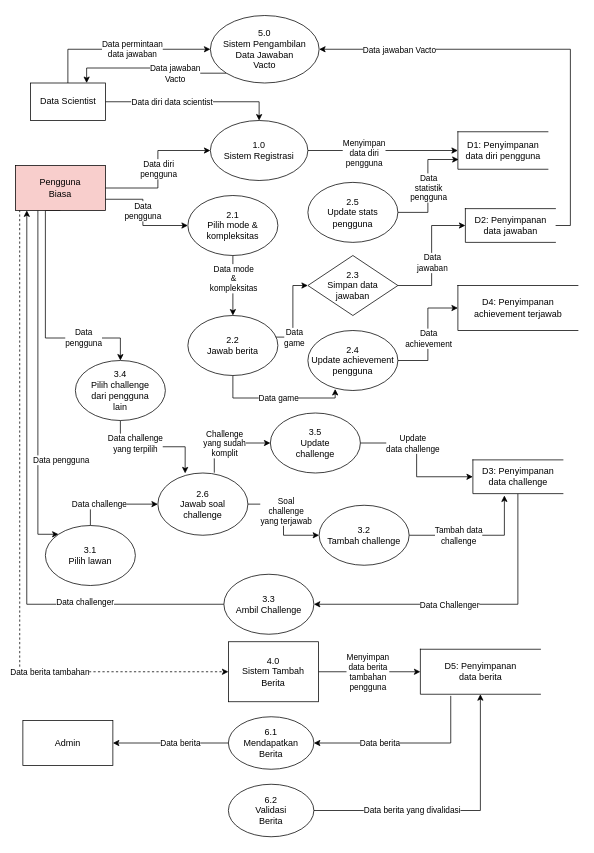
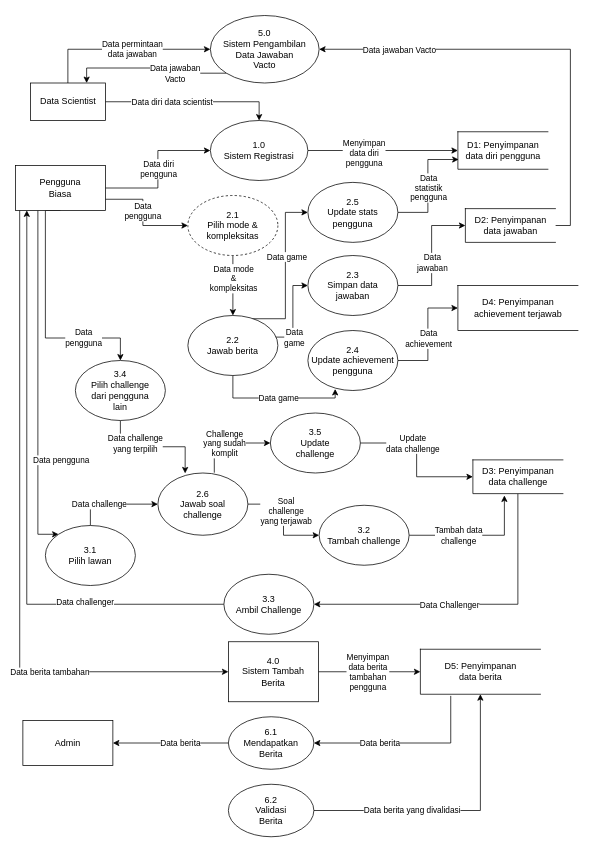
  <mxCell id="0" />
  <mxCell id="1" parent="0" />
  <mxCell id="2" style="edgeStyle=orthogonalEdgeStyle;rounded=0;orthogonalLoop=1;jettySize=auto;html=1;entryX=0;entryY=0.5;entryDx=0;entryDy=0;" edge="1" parent="1" source="4" target="16"><mxGeometry relative="1" as="geometry" /></mxCell>
  <mxCell id="3" value="Menyimpan&lt;br&gt;data diri&lt;br&gt;pengguna" style="edgeLabel;html=1;align=center;verticalAlign=middle;resizable=0;points=[];" vertex="1" connectable="0" parent="2"><mxGeometry x="-0.263" y="-3" relative="1" as="geometry"><mxPoint as="offset" /></mxGeometry></mxCell>
  <mxCell id="4" value="1.0&lt;br&gt;Sistem Registrasi" style="ellipse;whiteSpace=wrap;html=1;" vertex="1" parent="1"><mxGeometry x="280" y="160" width="130" height="80" as="geometry" /></mxCell>
  <mxCell id="5" style="edgeStyle=orthogonalEdgeStyle;rounded=0;orthogonalLoop=1;jettySize=auto;html=1;entryX=0;entryY=0.5;entryDx=0;entryDy=0;" edge="1" parent="1" source="15" target="4"><mxGeometry relative="1" as="geometry" /></mxCell>
  <mxCell id="6" value="Data diri&lt;br&gt;pengguna" style="edgeLabel;html=1;align=center;verticalAlign=middle;resizable=0;points=[];" vertex="1" connectable="0" parent="5"><mxGeometry x="0.143" y="-1" relative="1" as="geometry"><mxPoint x="-1" y="13.33" as="offset" /></mxGeometry></mxCell>
  <mxCell id="7" style="edgeStyle=orthogonalEdgeStyle;rounded=0;orthogonalLoop=1;jettySize=auto;html=1;exitX=1;exitY=0.75;exitDx=0;exitDy=0;entryX=0;entryY=0.5;entryDx=0;entryDy=0;" edge="1" parent="1" source="15" target="67"><mxGeometry relative="1" as="geometry"><mxPoint x="370" y="390" as="targetPoint" /><Array as="points"><mxPoint x="190" y="265" /><mxPoint x="190" y="300" /></Array></mxGeometry></mxCell>
  <mxCell id="8" value="Data&lt;br&gt;pengguna" style="edgeLabel;html=1;align=center;verticalAlign=middle;resizable=0;points=[];" vertex="1" connectable="0" parent="7"><mxGeometry x="-0.33" y="-10" relative="1" as="geometry"><mxPoint y="5" as="offset" /></mxGeometry></mxCell>
- <mxCell id="9" style="edgeStyle=orthogonalEdgeStyle;rounded=0;orthogonalLoop=1;jettySize=auto;html=1;exitX=0.048;exitY=0.988;exitDx=0;exitDy=0;entryX=0;entryY=0.5;entryDx=0;entryDy=0;exitPerimeter=0;dashed=1;" edge="1" parent="1" source="15" target="31"><mxGeometry relative="1" as="geometry" /></mxCell>
+ <mxCell id="9" style="edgeStyle=orthogonalEdgeStyle;rounded=0;orthogonalLoop=1;jettySize=auto;html=1;exitX=0.048;exitY=0.988;exitDx=0;exitDy=0;entryX=0;entryY=0.5;entryDx=0;entryDy=0;exitPerimeter=0;" edge="1" parent="1" source="15" target="31"><mxGeometry relative="1" as="geometry" /></mxCell>
  <mxCell id="10" value="Data berita tambahan" style="edgeLabel;html=1;align=center;verticalAlign=middle;resizable=0;points=[];" vertex="1" connectable="0" parent="9"><mxGeometry x="0.404" y="1" relative="1" as="geometry"><mxPoint x="27.5" y="1" as="offset" /></mxGeometry></mxCell>
  <mxCell id="11" style="edgeStyle=orthogonalEdgeStyle;rounded=0;orthogonalLoop=1;jettySize=auto;html=1;exitX=0.25;exitY=1;exitDx=0;exitDy=0;entryX=0;entryY=0;entryDx=0;entryDy=0;" edge="1" parent="1" source="15" target="24"><mxGeometry relative="1" as="geometry"><Array as="points"><mxPoint x="50" y="712" /></Array></mxGeometry></mxCell>
  <mxCell id="12" value="Data pengguna" style="edgeLabel;html=1;align=center;verticalAlign=middle;resizable=0;points=[];" vertex="1" connectable="0" parent="11"><mxGeometry x="0.409" y="2" relative="1" as="geometry"><mxPoint x="28" y="8.21" as="offset" /></mxGeometry></mxCell>
  <mxCell id="13" style="edgeStyle=orthogonalEdgeStyle;rounded=0;orthogonalLoop=1;jettySize=auto;html=1;exitX=0.5;exitY=1;exitDx=0;exitDy=0;entryX=0.5;entryY=0;entryDx=0;entryDy=0;" edge="1" parent="1" source="15" target="61"><mxGeometry relative="1" as="geometry"><Array as="points"><mxPoint x="60" y="280" /><mxPoint x="60" y="450" /><mxPoint x="160" y="450" /></Array></mxGeometry></mxCell>
  <mxCell id="14" value="Data&lt;br&gt;pengguna" style="edgeLabel;html=1;align=center;verticalAlign=middle;resizable=0;points=[];" vertex="1" connectable="0" parent="13"><mxGeometry x="0.472" y="1" relative="1" as="geometry"><mxPoint x="4.29" as="offset" /></mxGeometry></mxCell>
- <mxCell id="15" value="Pengguna&lt;br&gt;Biasa" style="rounded=0;whiteSpace=wrap;html=1;fillColor=#f8cecc;" vertex="1" parent="1"><mxGeometry x="20" y="220" width="120" height="60" as="geometry" /></mxCell>
+ <mxCell id="15" value="Pengguna&lt;br&gt;Biasa" style="rounded=0;whiteSpace=wrap;html=1;" vertex="1" parent="1"><mxGeometry x="20" y="220" width="120" height="60" as="geometry" /></mxCell>
  <mxCell id="16" value="D1: Penyimpanan&lt;br&gt;data diri pengguna" style="html=1;dashed=0;whitespace=wrap;shape=partialRectangle;right=0;" vertex="1" parent="1"><mxGeometry x="610" y="175" width="120" height="50" as="geometry" /></mxCell>
  <mxCell id="17" style="edgeStyle=orthogonalEdgeStyle;rounded=0;orthogonalLoop=1;jettySize=auto;html=1;entryX=1;entryY=0.5;entryDx=0;entryDy=0;exitX=1;exitY=0.5;exitDx=0;exitDy=0;" edge="1" parent="1" source="19" target="42"><mxGeometry relative="1" as="geometry"><Array as="points"><mxPoint x="760" y="300" /><mxPoint x="760" y="65" /></Array></mxGeometry></mxCell>
  <mxCell id="18" value="Data jawaban Vacto" style="edgeLabel;html=1;align=center;verticalAlign=middle;resizable=0;points=[];" vertex="1" connectable="0" parent="17"><mxGeometry x="0.697" y="5" relative="1" as="geometry"><mxPoint x="17.41" y="-5" as="offset" /></mxGeometry></mxCell>
  <mxCell id="19" value="D2: Penyimpanan&lt;br&gt;data jawaban" style="html=1;dashed=0;whitespace=wrap;shape=partialRectangle;right=0;" vertex="1" parent="1"><mxGeometry x="620" y="277.5" width="120" height="45" as="geometry" /></mxCell>
  <mxCell id="20" style="edgeStyle=orthogonalEdgeStyle;rounded=0;orthogonalLoop=1;jettySize=auto;html=1;exitX=0;exitY=0.5;exitDx=0;exitDy=0;entryX=0.127;entryY=0.998;entryDx=0;entryDy=0;entryPerimeter=0;" edge="1" parent="1" source="50" target="15"><mxGeometry relative="1" as="geometry"><Array as="points"><mxPoint x="35" y="805" /></Array></mxGeometry></mxCell>
  <mxCell id="21" value="Data challenger" style="edgeLabel;html=1;align=center;verticalAlign=middle;resizable=0;points=[];" vertex="1" connectable="0" parent="20"><mxGeometry x="-0.318" y="-3" relative="1" as="geometry"><mxPoint x="74" y="3" as="offset" /></mxGeometry></mxCell>
  <mxCell id="22" style="edgeStyle=orthogonalEdgeStyle;rounded=0;orthogonalLoop=1;jettySize=auto;html=1;exitX=0.5;exitY=0;exitDx=0;exitDy=0;entryX=0;entryY=0.5;entryDx=0;entryDy=0;" edge="1" parent="1" source="24" target="55"><mxGeometry relative="1" as="geometry"><Array as="points"><mxPoint x="120" y="672" /><mxPoint x="210" y="672" /></Array></mxGeometry></mxCell>
  <mxCell id="23" value="Data challenge" style="edgeLabel;html=1;align=center;verticalAlign=middle;resizable=0;points=[];" vertex="1" connectable="0" parent="22"><mxGeometry x="-0.377" relative="1" as="geometry"><mxPoint x="3" as="offset" /></mxGeometry></mxCell>
  <mxCell id="24" value="3.1&lt;br&gt;Pilih lawan" style="ellipse;whiteSpace=wrap;html=1;" vertex="1" parent="1"><mxGeometry x="60" y="700" width="120" height="80" as="geometry" /></mxCell>
  <mxCell id="25" style="edgeStyle=orthogonalEdgeStyle;rounded=0;orthogonalLoop=1;jettySize=auto;html=1;exitX=0.5;exitY=1;exitDx=0;exitDy=0;entryX=1;entryY=0.5;entryDx=0;entryDy=0;" edge="1" parent="1" source="27" target="50"><mxGeometry relative="1" as="geometry" /></mxCell>
  <mxCell id="26" value="Data Challenger" style="edgeLabel;html=1;align=center;verticalAlign=middle;resizable=0;points=[];" vertex="1" connectable="0" parent="25"><mxGeometry x="-0.084" y="1" relative="1" as="geometry"><mxPoint x="-47.5" y="-1" as="offset" /></mxGeometry></mxCell>
  <mxCell id="27" value="D3: Penyimpanan&lt;br&gt;data challenge" style="html=1;dashed=0;whitespace=wrap;shape=partialRectangle;right=0;" vertex="1" parent="1"><mxGeometry x="630" y="612.5" width="120" height="45" as="geometry" /></mxCell>
  <mxCell id="28" value="D4: Penyimpanan&lt;br&gt;achievement terjawab" style="html=1;dashed=0;whitespace=wrap;shape=partialRectangle;right=0;" vertex="1" parent="1"><mxGeometry x="610" y="380" width="160" height="60" as="geometry" /></mxCell>
  <mxCell id="29" style="edgeStyle=orthogonalEdgeStyle;rounded=0;orthogonalLoop=1;jettySize=auto;html=1;exitX=1;exitY=0.5;exitDx=0;exitDy=0;entryX=0;entryY=0.5;entryDx=0;entryDy=0;" edge="1" parent="1" source="31" target="34"><mxGeometry relative="1" as="geometry" /></mxCell>
  <mxCell id="30" value="Menyimpan&lt;br&gt;data berita&lt;br&gt;tambahan&lt;br&gt;pengguna" style="edgeLabel;html=1;align=center;verticalAlign=middle;resizable=0;points=[];" vertex="1" connectable="0" parent="29"><mxGeometry x="-0.217" y="-4" relative="1" as="geometry"><mxPoint x="12.67" y="-4" as="offset" /></mxGeometry></mxCell>
  <mxCell id="31" value="4.0&lt;br&gt;Sistem Tambah&lt;br&gt;Berita" style="whiteSpace=wrap;html=1;rounded=0;" vertex="1" parent="1"><mxGeometry x="304" y="855" width="120" height="80" as="geometry" /></mxCell>
  <mxCell id="32" style="edgeStyle=orthogonalEdgeStyle;rounded=0;orthogonalLoop=1;jettySize=auto;html=1;exitX=0.253;exitY=1.036;exitDx=0;exitDy=0;entryX=1;entryY=0.5;entryDx=0;entryDy=0;exitPerimeter=0;" edge="1" parent="1" source="34" target="48"><mxGeometry relative="1" as="geometry"><Array as="points"><mxPoint x="601" y="990" /></Array></mxGeometry></mxCell>
  <mxCell id="33" value="Data berita" style="edgeLabel;html=1;align=center;verticalAlign=middle;resizable=0;points=[];" vertex="1" connectable="0" parent="32"><mxGeometry x="0.485" y="2" relative="1" as="geometry"><mxPoint x="24.35" y="-2" as="offset" /></mxGeometry></mxCell>
  <mxCell id="34" value="D5: Penyimpanan&lt;br&gt;data berita" style="html=1;dashed=0;whitespace=wrap;shape=partialRectangle;right=0;" vertex="1" parent="1"><mxGeometry x="560" y="865" width="160" height="60" as="geometry" /></mxCell>
  <mxCell id="35" style="edgeStyle=orthogonalEdgeStyle;rounded=0;orthogonalLoop=1;jettySize=auto;html=1;exitX=1;exitY=0.5;exitDx=0;exitDy=0;entryX=0.5;entryY=0;entryDx=0;entryDy=0;" edge="1" parent="1" source="39" target="4"><mxGeometry relative="1" as="geometry" /></mxCell>
  <mxCell id="36" value="Data diri data scientist" style="edgeLabel;html=1;align=center;verticalAlign=middle;resizable=0;points=[];" vertex="1" connectable="0" parent="35"><mxGeometry x="-0.645" y="3" relative="1" as="geometry"><mxPoint x="47" y="3" as="offset" /></mxGeometry></mxCell>
  <mxCell id="37" style="edgeStyle=orthogonalEdgeStyle;rounded=0;orthogonalLoop=1;jettySize=auto;html=1;exitX=0.5;exitY=0;exitDx=0;exitDy=0;entryX=0;entryY=0.5;entryDx=0;entryDy=0;" edge="1" parent="1" source="39" target="42"><mxGeometry relative="1" as="geometry" /></mxCell>
  <mxCell id="38" value="Data permintaan&lt;br&gt;data jawaban" style="edgeLabel;html=1;align=center;verticalAlign=middle;resizable=0;points=[];" vertex="1" connectable="0" parent="37"><mxGeometry x="0.107" y="1" relative="1" as="geometry"><mxPoint as="offset" /></mxGeometry></mxCell>
  <mxCell id="39" value="Data Scientist" style="html=1;dashed=0;whitespace=wrap;" vertex="1" parent="1"><mxGeometry x="40" y="110" width="100" height="50" as="geometry" /></mxCell>
  <mxCell id="40" style="edgeStyle=orthogonalEdgeStyle;rounded=0;orthogonalLoop=1;jettySize=auto;html=1;exitX=0;exitY=1;exitDx=0;exitDy=0;entryX=0.75;entryY=0;entryDx=0;entryDy=0;" edge="1" parent="1" source="42" target="39"><mxGeometry relative="1" as="geometry" /></mxCell>
  <mxCell id="41" value="Data jawaban&lt;br&gt;Vacto" style="edgeLabel;html=1;align=center;verticalAlign=middle;resizable=0;points=[];" vertex="1" connectable="0" parent="40"><mxGeometry x="-0.353" y="1" relative="1" as="geometry"><mxPoint as="offset" /></mxGeometry></mxCell>
  <mxCell id="42" value="5.0&lt;br&gt;Sistem Pengambilan&lt;br&gt;Data Jawaban&lt;br&gt;Vacto" style="ellipse;whiteSpace=wrap;html=1;" vertex="1" parent="1"><mxGeometry x="280" y="20" width="145" height="90" as="geometry" /></mxCell>
  <mxCell id="43" value="Admin" style="rounded=0;whiteSpace=wrap;html=1;" vertex="1" parent="1"><mxGeometry x="30" y="960" width="120" height="60" as="geometry" /></mxCell>
  <mxCell id="44" style="edgeStyle=orthogonalEdgeStyle;rounded=0;orthogonalLoop=1;jettySize=auto;html=1;exitX=0;exitY=0.5;exitDx=0;exitDy=0;" edge="1" parent="1" source="48"><mxGeometry relative="1" as="geometry"><mxPoint x="150" y="990" as="targetPoint" /><Array as="points"><mxPoint x="150" y="990" /></Array></mxGeometry></mxCell>
  <mxCell id="45" value="Data berita" style="edgeLabel;html=1;align=center;verticalAlign=middle;resizable=0;points=[];" vertex="1" connectable="0" parent="44"><mxGeometry x="0.308" relative="1" as="geometry"><mxPoint x="36.95" as="offset" /></mxGeometry></mxCell>
  <mxCell id="46" style="edgeStyle=orthogonalEdgeStyle;rounded=0;orthogonalLoop=1;jettySize=auto;html=1;exitX=1;exitY=0.5;exitDx=0;exitDy=0;entryX=0.5;entryY=1;entryDx=0;entryDy=0;" edge="1" parent="1" source="49" target="34"><mxGeometry relative="1" as="geometry" /></mxCell>
  <mxCell id="47" value="Data berita yang divalidasi" style="edgeLabel;html=1;align=center;verticalAlign=middle;resizable=0;points=[];" vertex="1" connectable="0" parent="46"><mxGeometry x="-0.691" y="1" relative="1" as="geometry"><mxPoint x="72.41" as="offset" /></mxGeometry></mxCell>
  <mxCell id="48" value="6.1&lt;br&gt;Mendapatkan&lt;br&gt;Berita" style="ellipse;whiteSpace=wrap;html=1;" vertex="1" parent="1"><mxGeometry x="304" y="955" width="114" height="70" as="geometry" /></mxCell>
  <mxCell id="49" value="6.2&lt;br&gt;Validasi&lt;br&gt;Berita" style="ellipse;whiteSpace=wrap;html=1;" vertex="1" parent="1"><mxGeometry x="304" y="1045" width="114" height="70" as="geometry" /></mxCell>
  <mxCell id="50" value="3.3&lt;br&gt;Ambil Challenge" style="ellipse;whiteSpace=wrap;html=1;" vertex="1" parent="1"><mxGeometry x="298" y="765" width="120" height="80" as="geometry" /></mxCell>
  <mxCell id="51" style="edgeStyle=orthogonalEdgeStyle;rounded=0;orthogonalLoop=1;jettySize=auto;html=1;exitX=1;exitY=0.5;exitDx=0;exitDy=0;entryX=0;entryY=0.5;entryDx=0;entryDy=0;" edge="1" parent="1" source="55" target="58"><mxGeometry relative="1" as="geometry" /></mxCell>
  <mxCell id="52" value="Soal&lt;br&gt;challenge&lt;br&gt;yang terjawab" style="edgeLabel;html=1;align=center;verticalAlign=middle;resizable=0;points=[];" vertex="1" connectable="0" parent="51"><mxGeometry x="-0.277" relative="1" as="geometry"><mxPoint x="2.5" y="7" as="offset" /></mxGeometry></mxCell>
  <mxCell id="53" style="edgeStyle=orthogonalEdgeStyle;rounded=0;orthogonalLoop=1;jettySize=auto;html=1;exitX=0.627;exitY=-0.005;exitDx=0;exitDy=0;entryX=0;entryY=0.5;entryDx=0;entryDy=0;exitPerimeter=0;" edge="1" parent="1" source="55" target="64"><mxGeometry relative="1" as="geometry" /></mxCell>
  <mxCell id="54" value="Challenge&lt;br&gt;yang sudah&lt;br&gt;komplit" style="edgeLabel;html=1;align=center;verticalAlign=middle;resizable=0;points=[];" vertex="1" connectable="0" parent="53"><mxGeometry x="0.026" y="-26" relative="1" as="geometry"><mxPoint x="-6.61" y="-26" as="offset" /></mxGeometry></mxCell>
  <mxCell id="55" value="2.6&lt;br&gt;Jawab soal&lt;br&gt;challenge" style="ellipse;whiteSpace=wrap;html=1;" vertex="1" parent="1"><mxGeometry x="210" y="630" width="120" height="83" as="geometry" /></mxCell>
  <mxCell id="56" style="edgeStyle=orthogonalEdgeStyle;rounded=0;orthogonalLoop=1;jettySize=auto;html=1;exitX=1;exitY=0.5;exitDx=0;exitDy=0;entryX=0.35;entryY=1.056;entryDx=0;entryDy=0;entryPerimeter=0;" edge="1" parent="1" source="58" target="27"><mxGeometry relative="1" as="geometry" /></mxCell>
  <mxCell id="57" value="Tambah data&lt;br&gt;challenge" style="edgeLabel;html=1;align=center;verticalAlign=middle;resizable=0;points=[];" vertex="1" connectable="0" parent="56"><mxGeometry x="-0.133" y="-1" relative="1" as="geometry"><mxPoint x="-13" y="-1" as="offset" /></mxGeometry></mxCell>
  <mxCell id="58" value="3.2&lt;br&gt;Tambah challenge" style="ellipse;whiteSpace=wrap;html=1;" vertex="1" parent="1"><mxGeometry x="425" y="673" width="120" height="80" as="geometry" /></mxCell>
  <mxCell id="59" style="edgeStyle=orthogonalEdgeStyle;rounded=0;orthogonalLoop=1;jettySize=auto;html=1;exitX=0.5;exitY=1;exitDx=0;exitDy=0;entryX=0.303;entryY=0.006;entryDx=0;entryDy=0;entryPerimeter=0;" edge="1" parent="1" source="61" target="55"><mxGeometry relative="1" as="geometry" /></mxCell>
  <mxCell id="60" value="Data challenge&lt;br&gt;yang terpilih" style="edgeLabel;html=1;align=center;verticalAlign=middle;resizable=0;points=[];" vertex="1" connectable="0" parent="59"><mxGeometry x="-0.441" y="23" relative="1" as="geometry"><mxPoint x="10.83" y="18" as="offset" /></mxGeometry></mxCell>
  <mxCell id="61" value="3.4&lt;br&gt;Pilih challenge&lt;br&gt;dari pengguna&lt;br&gt;lain" style="ellipse;whiteSpace=wrap;html=1;" vertex="1" parent="1"><mxGeometry x="100" y="480" width="120" height="80" as="geometry" /></mxCell>
  <mxCell id="62" style="edgeStyle=orthogonalEdgeStyle;rounded=0;orthogonalLoop=1;jettySize=auto;html=1;exitX=1;exitY=0.5;exitDx=0;exitDy=0;entryX=0;entryY=0.5;entryDx=0;entryDy=0;" edge="1" parent="1" source="64" target="27"><mxGeometry relative="1" as="geometry" /></mxCell>
  <mxCell id="63" value="Update&lt;br&gt;data challenge" style="edgeLabel;html=1;align=center;verticalAlign=middle;resizable=0;points=[];" vertex="1" connectable="0" parent="62"><mxGeometry x="-0.422" y="1" relative="1" as="geometry"><mxPoint x="13.81" y="1" as="offset" /></mxGeometry></mxCell>
  <mxCell id="64" value="3.5&lt;br&gt;Update&lt;br&gt;challenge" style="ellipse;whiteSpace=wrap;html=1;" vertex="1" parent="1"><mxGeometry x="360" y="550" width="120" height="80" as="geometry" /></mxCell>
  <mxCell id="65" style="edgeStyle=orthogonalEdgeStyle;rounded=0;orthogonalLoop=1;jettySize=auto;html=1;exitX=0.5;exitY=1;exitDx=0;exitDy=0;entryX=0.5;entryY=0;entryDx=0;entryDy=0;" edge="1" parent="1" source="67" target="74"><mxGeometry relative="1" as="geometry" /></mxCell>
  <mxCell id="66" value="Data mode&lt;br&gt;&amp;amp;&lt;br&gt;kompleksitas" style="edgeLabel;html=1;align=center;verticalAlign=middle;resizable=0;points=[];" vertex="1" connectable="0" parent="65"><mxGeometry x="-0.283" relative="1" as="geometry"><mxPoint y="1.76" as="offset" /></mxGeometry></mxCell>
- <mxCell id="67" value="2.1&lt;br&gt;Pilih mode &amp;amp;&lt;br&gt;kompleksitas" style="ellipse;whiteSpace=wrap;html=1;" vertex="1" parent="1"><mxGeometry x="250" y="260" width="120" height="80" as="geometry" /></mxCell>
+ <mxCell id="67" value="2.1&lt;br&gt;Pilih mode &amp;amp;&lt;br&gt;kompleksitas" style="ellipse;whiteSpace=wrap;html=1;dashed=1;" vertex="1" parent="1"><mxGeometry x="250" y="260" width="120" height="80" as="geometry" /></mxCell>
  <mxCell id="68" style="edgeStyle=orthogonalEdgeStyle;rounded=0;orthogonalLoop=1;jettySize=auto;html=1;entryX=0.303;entryY=0.975;entryDx=0;entryDy=0;entryPerimeter=0;exitX=0.5;exitY=1;exitDx=0;exitDy=0;" edge="1" parent="1" source="74" target="80"><mxGeometry relative="1" as="geometry"><Array as="points"><mxPoint x="310" y="530" /><mxPoint x="446" y="530" /></Array></mxGeometry></mxCell>
  <mxCell id="69" value="Data game" style="edgeLabel;html=1;align=center;verticalAlign=middle;resizable=0;points=[];" vertex="1" connectable="0" parent="68"><mxGeometry x="-0.081" relative="1" as="geometry"><mxPoint x="8" as="offset" /></mxGeometry></mxCell>
  <mxCell id="70" style="edgeStyle=orthogonalEdgeStyle;rounded=0;orthogonalLoop=1;jettySize=auto;html=1;exitX=0.973;exitY=0.36;exitDx=0;exitDy=0;entryX=0;entryY=0.5;entryDx=0;entryDy=0;exitPerimeter=0;" edge="1" parent="1" source="74" target="83"><mxGeometry relative="1" as="geometry" /></mxCell>
  <mxCell id="71" value="Data&lt;br&gt;game" style="edgeLabel;html=1;align=center;verticalAlign=middle;resizable=0;points=[];" vertex="1" connectable="0" parent="70"><mxGeometry x="-0.312" y="14" relative="1" as="geometry"><mxPoint x="15" y="16.36" as="offset" /></mxGeometry></mxCell>
+ <mxCell id="72" style="edgeStyle=orthogonalEdgeStyle;rounded=0;orthogonalLoop=1;jettySize=auto;html=1;exitX=0.714;exitY=0.054;exitDx=0;exitDy=0;entryX=0;entryY=0.5;entryDx=0;entryDy=0;exitPerimeter=0;" edge="1" parent="1" source="74" target="77"><mxGeometry relative="1" as="geometry"><Array as="points"><mxPoint x="380" y="424" /><mxPoint x="380" y="283" /></Array></mxGeometry></mxCell>
+ <mxCell id="73" value="Data game" style="edgeLabel;html=1;align=center;verticalAlign=middle;resizable=0;points=[];" vertex="1" connectable="0" parent="72"><mxGeometry x="0.179" y="-1" relative="1" as="geometry"><mxPoint as="offset" /></mxGeometry></mxCell>
  <mxCell id="74" value="2.2&lt;br&gt;Jawab berita" style="ellipse;whiteSpace=wrap;html=1;" vertex="1" parent="1"><mxGeometry x="250" y="420" width="120" height="80" as="geometry" /></mxCell>
  <mxCell id="75" style="edgeStyle=orthogonalEdgeStyle;rounded=0;orthogonalLoop=1;jettySize=auto;html=1;exitX=1;exitY=0.5;exitDx=0;exitDy=0;entryX=0.008;entryY=0.74;entryDx=0;entryDy=0;entryPerimeter=0;" edge="1" parent="1" source="77" target="16"><mxGeometry relative="1" as="geometry" /></mxCell>
  <mxCell id="76" value="Data&lt;br&gt;statistik&lt;br&gt;pengguna" style="edgeLabel;html=1;align=center;verticalAlign=middle;resizable=0;points=[];" vertex="1" connectable="0" parent="75"><mxGeometry x="0.132" relative="1" as="geometry"><mxPoint y="13.08" as="offset" /></mxGeometry></mxCell>
  <mxCell id="77" value="2.5&lt;br&gt;Update stats&lt;br&gt;pengguna" style="ellipse;whiteSpace=wrap;html=1;" vertex="1" parent="1"><mxGeometry x="410" y="242.5" width="120" height="80" as="geometry" /></mxCell>
  <mxCell id="78" style="edgeStyle=orthogonalEdgeStyle;rounded=0;orthogonalLoop=1;jettySize=auto;html=1;exitX=1;exitY=0.5;exitDx=0;exitDy=0;entryX=0;entryY=0.5;entryDx=0;entryDy=0;" edge="1" parent="1" source="80" target="28"><mxGeometry relative="1" as="geometry" /></mxCell>
  <mxCell id="79" value="Data&lt;br&gt;achievement" style="edgeLabel;html=1;align=center;verticalAlign=middle;resizable=0;points=[];" vertex="1" connectable="0" parent="78"><mxGeometry x="-0.44" relative="1" as="geometry"><mxPoint y="-28" as="offset" /></mxGeometry></mxCell>
  <mxCell id="80" value="2.4&lt;br&gt;Update achievement&lt;br&gt;pengguna" style="ellipse;whiteSpace=wrap;html=1;" vertex="1" parent="1"><mxGeometry x="410" y="440" width="120" height="80" as="geometry" /></mxCell>
  <mxCell id="81" style="edgeStyle=orthogonalEdgeStyle;rounded=0;orthogonalLoop=1;jettySize=auto;html=1;exitX=1;exitY=0.5;exitDx=0;exitDy=0;entryX=0;entryY=0.5;entryDx=0;entryDy=0;" edge="1" parent="1" source="83" target="19"><mxGeometry relative="1" as="geometry" /></mxCell>
  <mxCell id="82" value="Data&lt;br&gt;jawaban" style="edgeLabel;html=1;align=center;verticalAlign=middle;resizable=0;points=[];" vertex="1" connectable="0" parent="81"><mxGeometry x="-0.108" relative="1" as="geometry"><mxPoint as="offset" /></mxGeometry></mxCell>
- <mxCell id="83" value="2.3&lt;br&gt;Simpan data&lt;br&gt;jawaban" style="rhombus;whiteSpace=wrap;html=1;" vertex="1" parent="1"><mxGeometry x="410" y="340" width="120" height="80" as="geometry" /></mxCell>
+ <mxCell id="83" value="2.3&lt;br&gt;Simpan data&lt;br&gt;jawaban" style="ellipse;whiteSpace=wrap;html=1;" vertex="1" parent="1"><mxGeometry x="410" y="340" width="120" height="80" as="geometry" /></mxCell>
